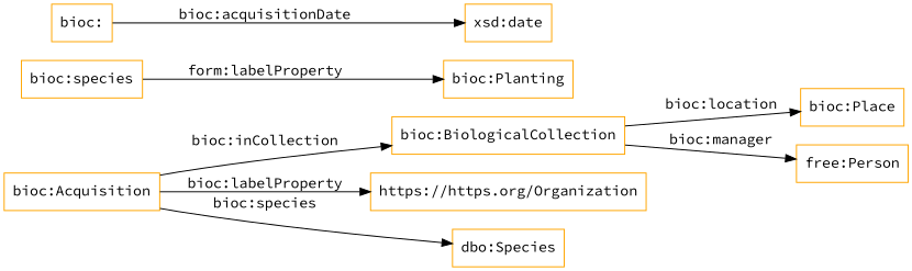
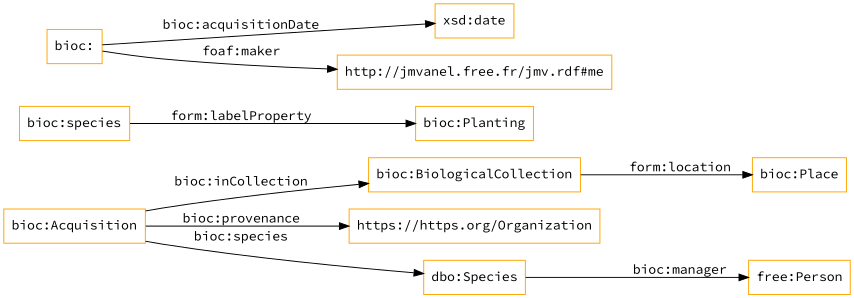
  digraph {
    fontname="Source Code Pro"
    rankdir=LR
    node [color=orange fontname="Source Code Pro" shape=rectangle]
    edge [fontname="Source Code Pro"]
    "bioc:BiologicalCollection"
    "bioc:Place"
    n3 [label="free:Person"]
    "bioc:species"
    "bioc:Planting"
    "bioc:Acquisition"
    n7 [label="https://https.org/Organization"]
    "dbo:Species"
    "bioc:"
    "xsd:date"
-   "bioc:BiologicalCollection" -> "bioc:Place" [label="bioc:location"]
-   "bioc:BiologicalCollection" -> n3 [label="bioc:manager"]
+   "http://jmvanel.free.fr/jmv.rdf#me"
+   "bioc:BiologicalCollection" -> "bioc:Place" [label="form:location"]
+   "dbo:Species" -> n3 [label="bioc:manager"]
    "bioc:species" -> "bioc:Planting" [label="form:labelProperty"]
    "bioc:Acquisition" -> "bioc:BiologicalCollection" [label="bioc:inCollection"]
-   "bioc:Acquisition" -> n7 [label="bioc:labelProperty"]
+   "bioc:Acquisition" -> n7 [label="bioc:provenance"]
    "bioc:Acquisition" -> "dbo:Species" [label="bioc:species"]
    "bioc:" -> "xsd:date" [label="bioc:acquisitionDate"]
+   "bioc:" -> "http://jmvanel.free.fr/jmv.rdf#me" [label="foaf:maker"]
  }
